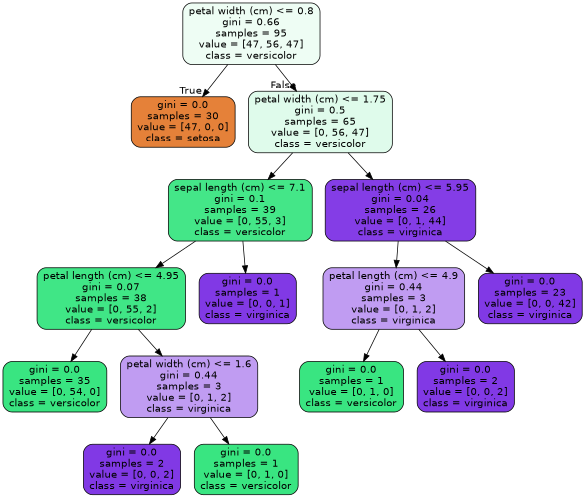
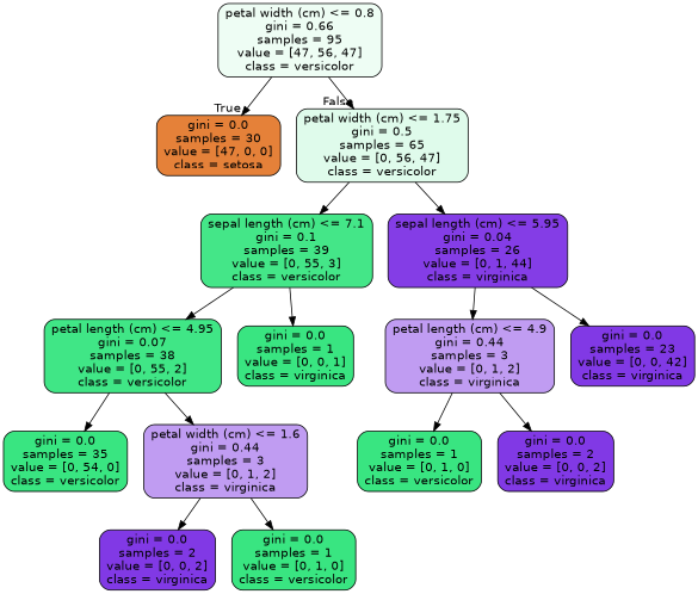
  digraph {
    node [color=black fillcolor="#8139e5" fontname=helvetica shape=box style="filled, rounded"]
    edge [fontname=helvetica]
    n1 [fillcolor="#eefdf4" label="petal width (cm) <= 0.8\ngini = 0.66\nsamples = 95\nvalue = [47, 56, 47]\nclass = versicolor"]
    n2 [fillcolor="#e58139" label="gini = 0.0\nsamples = 30\nvalue = [47, 0, 0]\nclass = setosa"]
    n3 [fillcolor="#dffbeb" label="petal width (cm) <= 1.75\ngini = 0.5\nsamples = 65\nvalue = [0, 56, 47]\nclass = versicolor"]
    n4 [fillcolor="#44e688" label="sepal length (cm) <= 7.1\ngini = 0.1\nsamples = 39\nvalue = [0, 55, 3]\nclass = versicolor"]
    n5 [fillcolor="#843de6" label="sepal length (cm) <= 5.95\ngini = 0.04\nsamples = 26\nvalue = [0, 1, 44]\nclass = virginica"]
    n6 [fillcolor="#40e686" label="petal length (cm) <= 4.95\ngini = 0.07\nsamples = 38\nvalue = [0, 55, 2]\nclass = versicolor"]
-   n7 [label="gini = 0.0\nsamples = 1\nvalue = [0, 0, 1]\nclass = virginica"]
+   n7 [fillcolor="#39e581" label="gini = 0.0\nsamples = 1\nvalue = [0, 0, 1]\nclass = virginica"]
    n8 [fillcolor="#39e581" label="gini = 0.0\nsamples = 35\nvalue = [0, 54, 0]\nclass = versicolor"]
    n9 [fillcolor="#c09cf2" label="petal width (cm) <= 1.6\ngini = 0.44\nsamples = 3\nvalue = [0, 1, 2]\nclass = virginica"]
    n10 [label="gini = 0.0\nsamples = 2\nvalue = [0, 0, 2]\nclass = virginica"]
    n11 [fillcolor="#39e581" label="gini = 0.0\nsamples = 1\nvalue = [0, 1, 0]\nclass = versicolor"]
    n12 [fillcolor="#c09cf2" label="petal length (cm) <= 4.9\ngini = 0.44\nsamples = 3\nvalue = [0, 1, 2]\nclass = virginica"]
    n13 [label="gini = 0.0\nsamples = 23\nvalue = [0, 0, 42]\nclass = virginica"]
    n14 [fillcolor="#39e581" label="gini = 0.0\nsamples = 1\nvalue = [0, 1, 0]\nclass = versicolor"]
    n15 [label="gini = 0.0\nsamples = 2\nvalue = [0, 0, 2]\nclass = virginica"]
    n1 -> n2 [headlabel=True labelangle=45 labeldistance=2.5]
    n1 -> n3 [headlabel=False labelangle=-45 labeldistance=2.5]
    n3 -> n4
    n3 -> n5
    n4 -> n6
    n4 -> n7
    n5 -> n12
    n5 -> n13
    n6 -> n8
    n6 -> n9
    n9 -> n10
    n9 -> n11
    n12 -> n14
    n12 -> n15
  }
